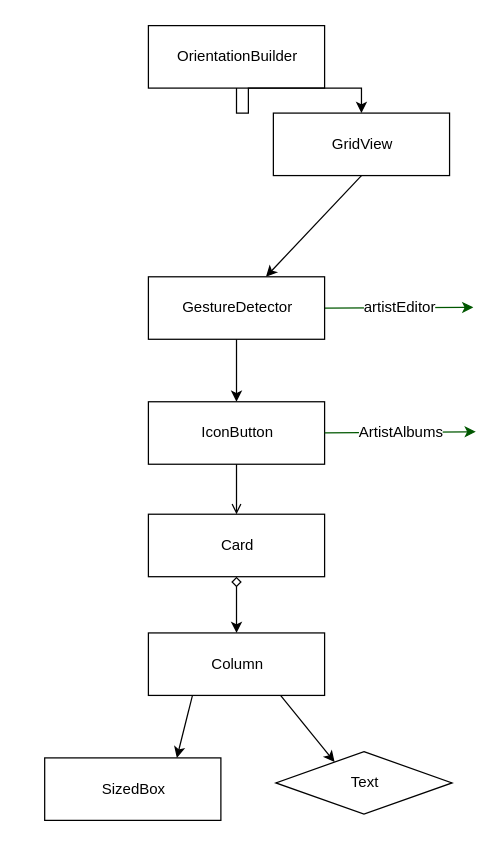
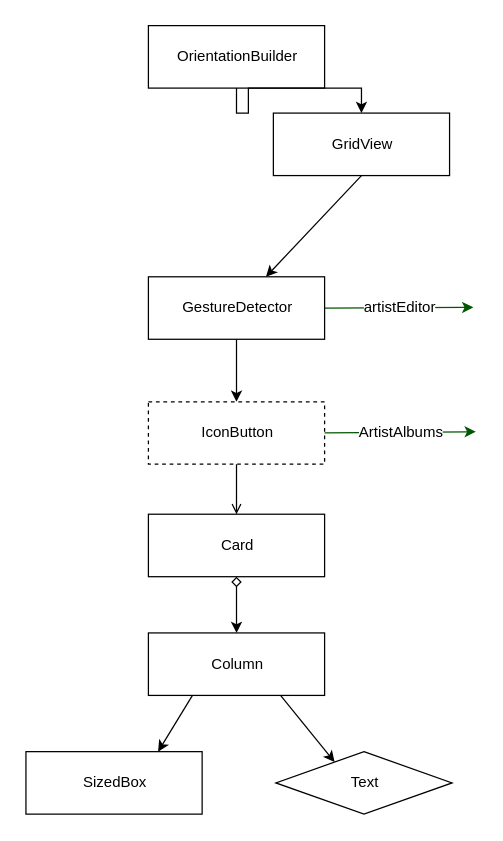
  <mxCell id="0" />
  <mxCell id="1" parent="0" />
  <mxCell id="2" value="OrientationBuilder" style="html=1;" vertex="1" parent="1"><mxGeometry x="118" y="20" width="141" height="50" as="geometry" /></mxCell>
  <mxCell id="3" value="" style="edgeStyle=orthogonalEdgeStyle;rounded=0;orthogonalLoop=1;jettySize=auto;html=1;fontSize=12;startArrow=classic;startFill=1;endArrow=none;endFill=0;" edge="1" parent="1" source="4" target="2"><mxGeometry relative="1" as="geometry" /></mxCell>
  <mxCell id="4" value="GridView" style="html=1;" vertex="1" parent="1"><mxGeometry x="218" y="90" width="141" height="50" as="geometry" /></mxCell>
  <mxCell id="5" style="edgeStyle=none;rounded=0;orthogonalLoop=1;jettySize=auto;html=1;fontSize=12;startArrow=classic;startFill=1;endArrow=none;endFill=0;" edge="1" parent="1" source="6"><mxGeometry relative="1" as="geometry"><mxPoint x="188.5" y="271" as="targetPoint" /></mxGeometry></mxCell>
- <mxCell id="6" value="IconButton" style="html=1;" vertex="1" parent="1"><mxGeometry x="118" y="321" width="141" height="50" as="geometry" /></mxCell>
+ <mxCell id="6" value="IconButton" style="html=1;dashed=1;" vertex="1" parent="1"><mxGeometry x="118" y="321" width="141" height="50" as="geometry" /></mxCell>
  <mxCell id="7" value="Card" style="html=1;" vertex="1" parent="1"><mxGeometry x="118" y="411" width="141" height="50" as="geometry" /></mxCell>
  <mxCell id="8" style="edgeStyle=orthogonalEdgeStyle;rounded=0;orthogonalLoop=1;jettySize=auto;html=1;fontSize=12;startArrow=classic;startFill=1;endArrow=diamond;endFill=0;" edge="1" parent="1" source="9" target="7"><mxGeometry relative="1" as="geometry" /></mxCell>
  <mxCell id="9" value="Column" style="html=1;" vertex="1" parent="1"><mxGeometry x="118" y="506" width="141" height="50" as="geometry" /></mxCell>
  <mxCell id="10" value="" style="endArrow=open;html=1;rounded=0;fontSize=14;exitX=0.5;exitY=1;exitDx=0;exitDy=0;entryX=0.5;entryY=0;entryDx=0;entryDy=0;" edge="1" parent="1" source="6" target="7"><mxGeometry width="50" height="50" relative="1" as="geometry"><mxPoint x="548" y="461" as="sourcePoint" /><mxPoint x="548" y="511" as="targetPoint" /></mxGeometry></mxCell>
- <mxCell id="11" value="SizedBox" style="html=1;" vertex="1" parent="1"><mxGeometry x="35" y="606" width="141" height="50" as="geometry" /></mxCell>
+ <mxCell id="11" value="SizedBox" style="html=1;" vertex="1" parent="1"><mxGeometry x="20" y="601" width="141" height="50" as="geometry" /></mxCell>
  <mxCell id="12" value="Text" style="rhombus;html=1;" vertex="1" parent="1"><mxGeometry x="220" y="601" width="141" height="50" as="geometry" /></mxCell>
  <mxCell id="13" value="" style="endArrow=classic;html=1;rounded=0;fontSize=12;exitX=1;exitY=0.5;exitDx=0;exitDy=0;fillColor=#008a00;strokeColor=#005700;" edge="1" parent="1" source="16"><mxGeometry relative="1" as="geometry"><mxPoint x="257" y="245.47" as="sourcePoint" /><mxPoint x="378" y="245.47" as="targetPoint" /></mxGeometry></mxCell>
  <mxCell id="14" value="artistEditor" style="edgeLabel;resizable=0;html=1;align=center;verticalAlign=middle;fontSize=12;" connectable="0" vertex="1" parent="13"><mxGeometry relative="1" as="geometry" /></mxCell>
  <mxCell id="15" style="edgeStyle=none;rounded=0;orthogonalLoop=1;jettySize=auto;html=1;entryX=0.5;entryY=1;entryDx=0;entryDy=0;fontSize=12;startArrow=classic;startFill=1;endArrow=none;endFill=0;" edge="1" parent="1" source="16" target="4"><mxGeometry relative="1" as="geometry" /></mxCell>
  <mxCell id="16" value="GestureDetector" style="html=1;" vertex="1" parent="1"><mxGeometry x="118" y="221" width="141" height="50" as="geometry" /></mxCell>
  <mxCell id="17" value="" style="endArrow=classic;html=1;rounded=0;fontSize=12;exitX=1;exitY=0.5;exitDx=0;exitDy=0;fillColor=#008a00;strokeColor=#005700;" edge="1" parent="1" source="6"><mxGeometry relative="1" as="geometry"><mxPoint x="354" y="345.47" as="sourcePoint" /><mxPoint x="380" y="345" as="targetPoint" /></mxGeometry></mxCell>
  <mxCell id="18" value="ArtistAlbums" style="edgeLabel;resizable=0;html=1;align=center;verticalAlign=middle;fontSize=12;" connectable="0" vertex="1" parent="17"><mxGeometry relative="1" as="geometry" /></mxCell>
  <mxCell id="19" value="" style="endArrow=classic;html=1;rounded=0;fontSize=12;exitX=0.75;exitY=1;exitDx=0;exitDy=0;entryX=0.25;entryY=0;entryDx=0;entryDy=0;" edge="1" parent="1" source="9" target="12"><mxGeometry width="50" height="50" relative="1" as="geometry"><mxPoint x="510" y="641" as="sourcePoint" /><mxPoint x="560" y="591" as="targetPoint" /></mxGeometry></mxCell>
  <mxCell id="20" value="" style="endArrow=classic;html=1;rounded=0;fontSize=12;exitX=0.25;exitY=1;exitDx=0;exitDy=0;entryX=0.75;entryY=0;entryDx=0;entryDy=0;" edge="1" parent="1" source="9" target="11"><mxGeometry width="50" height="50" relative="1" as="geometry"><mxPoint x="610" y="621" as="sourcePoint" /><mxPoint x="660" y="571" as="targetPoint" /></mxGeometry></mxCell>
